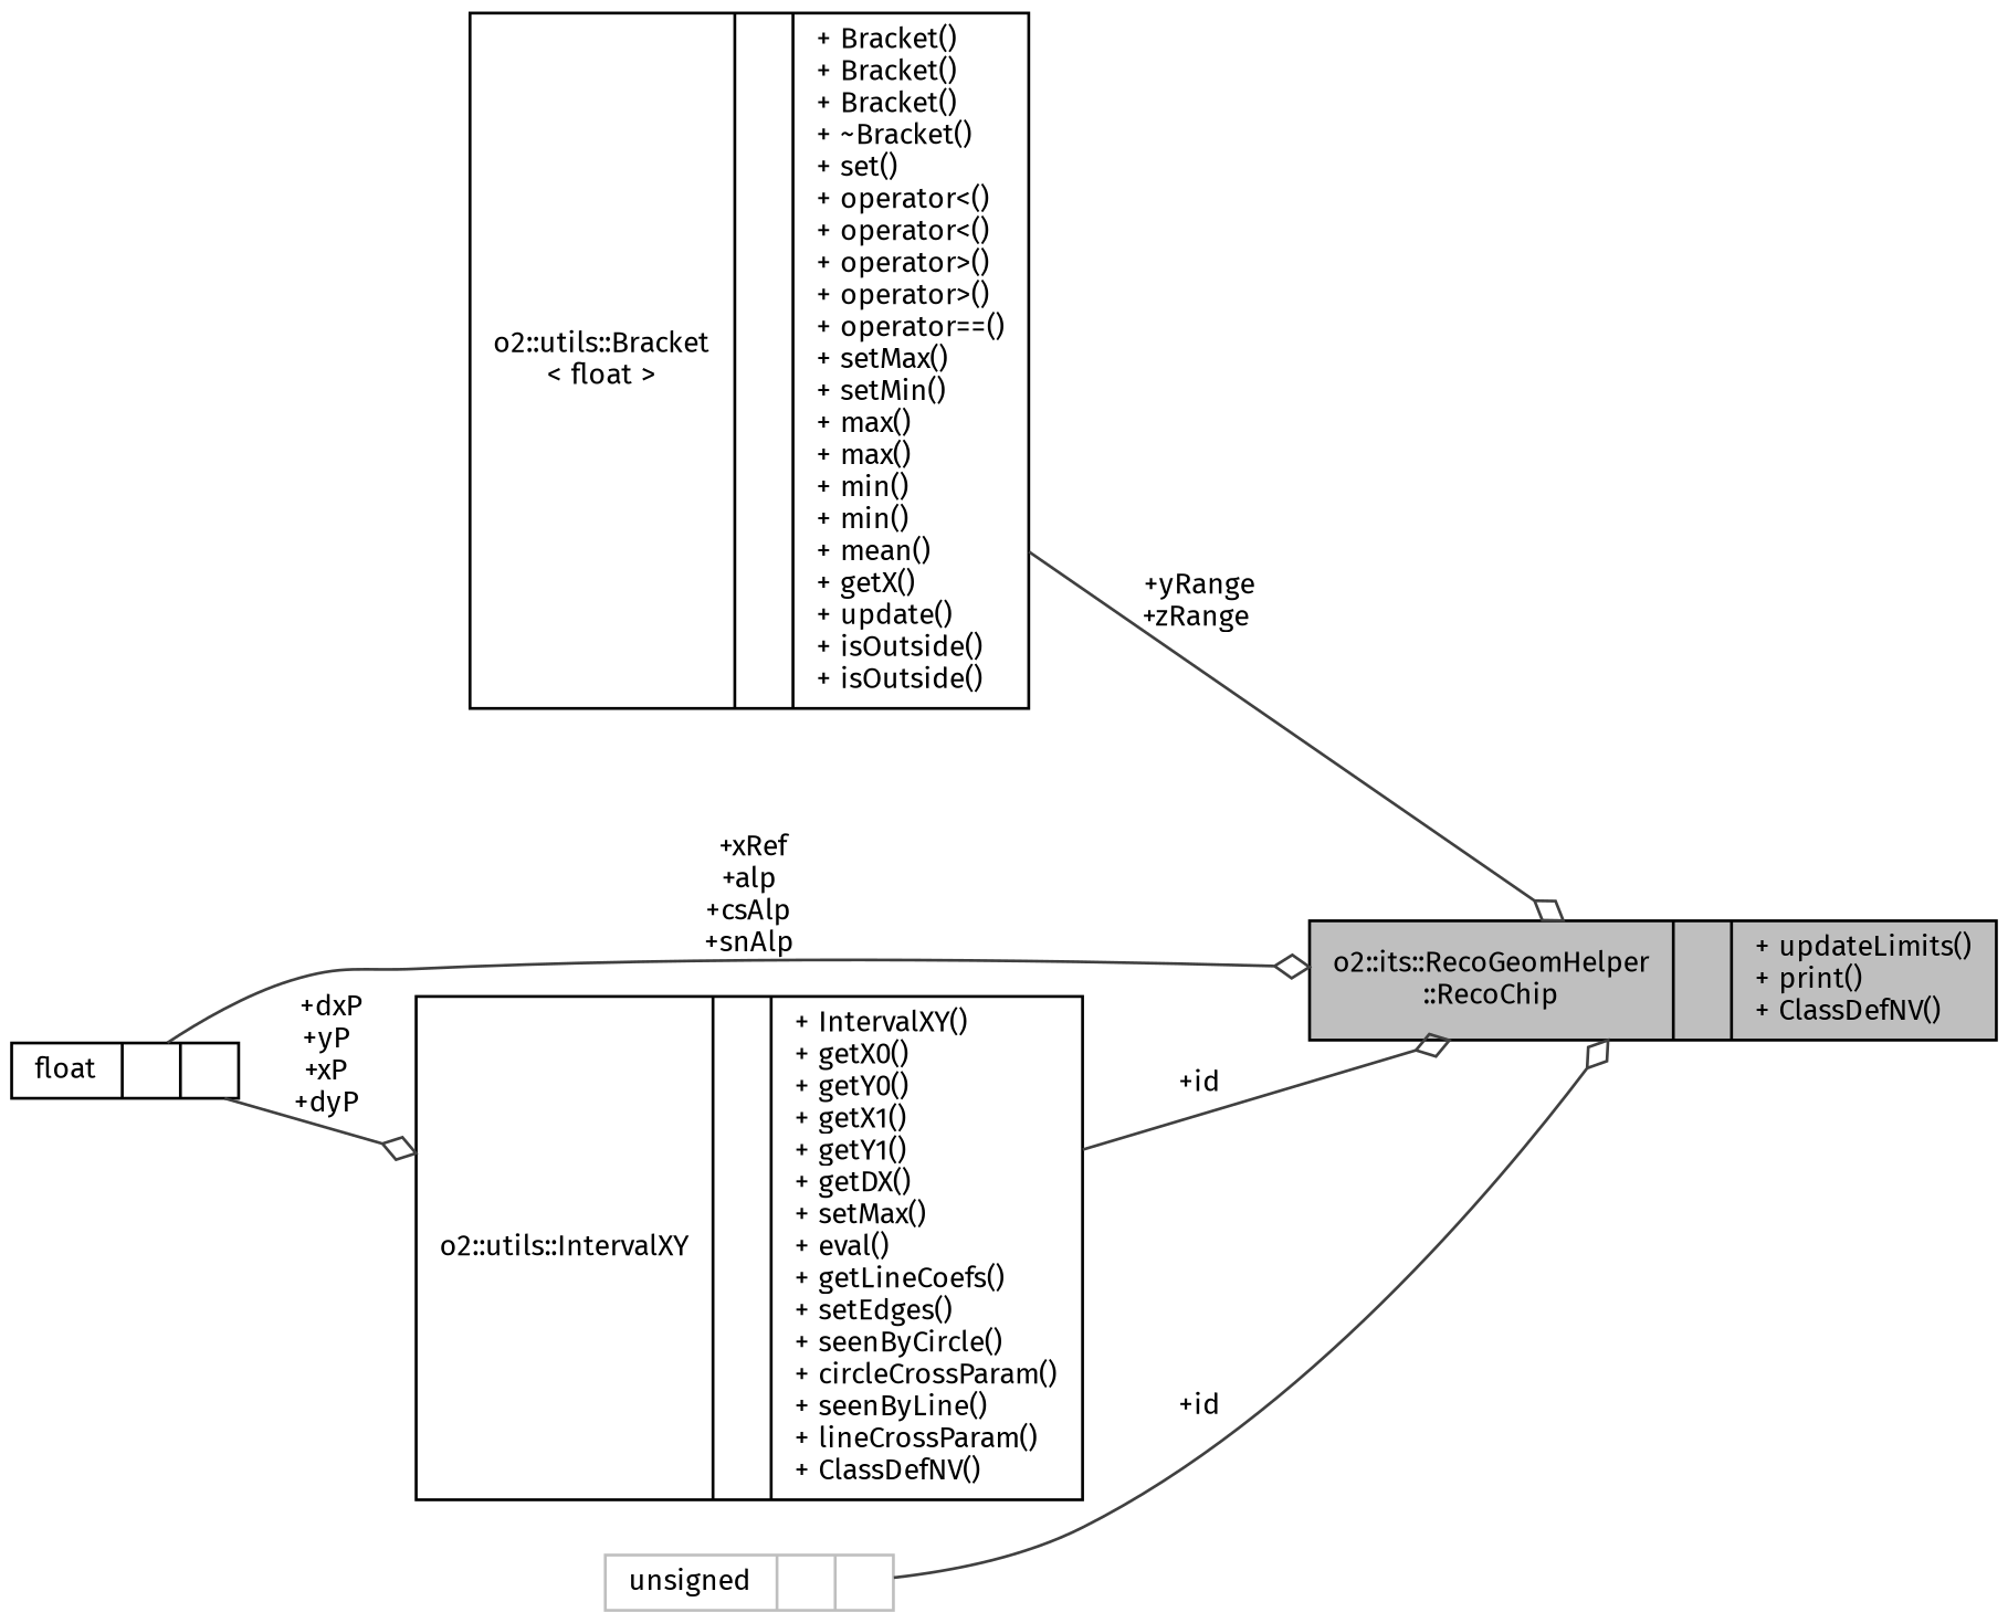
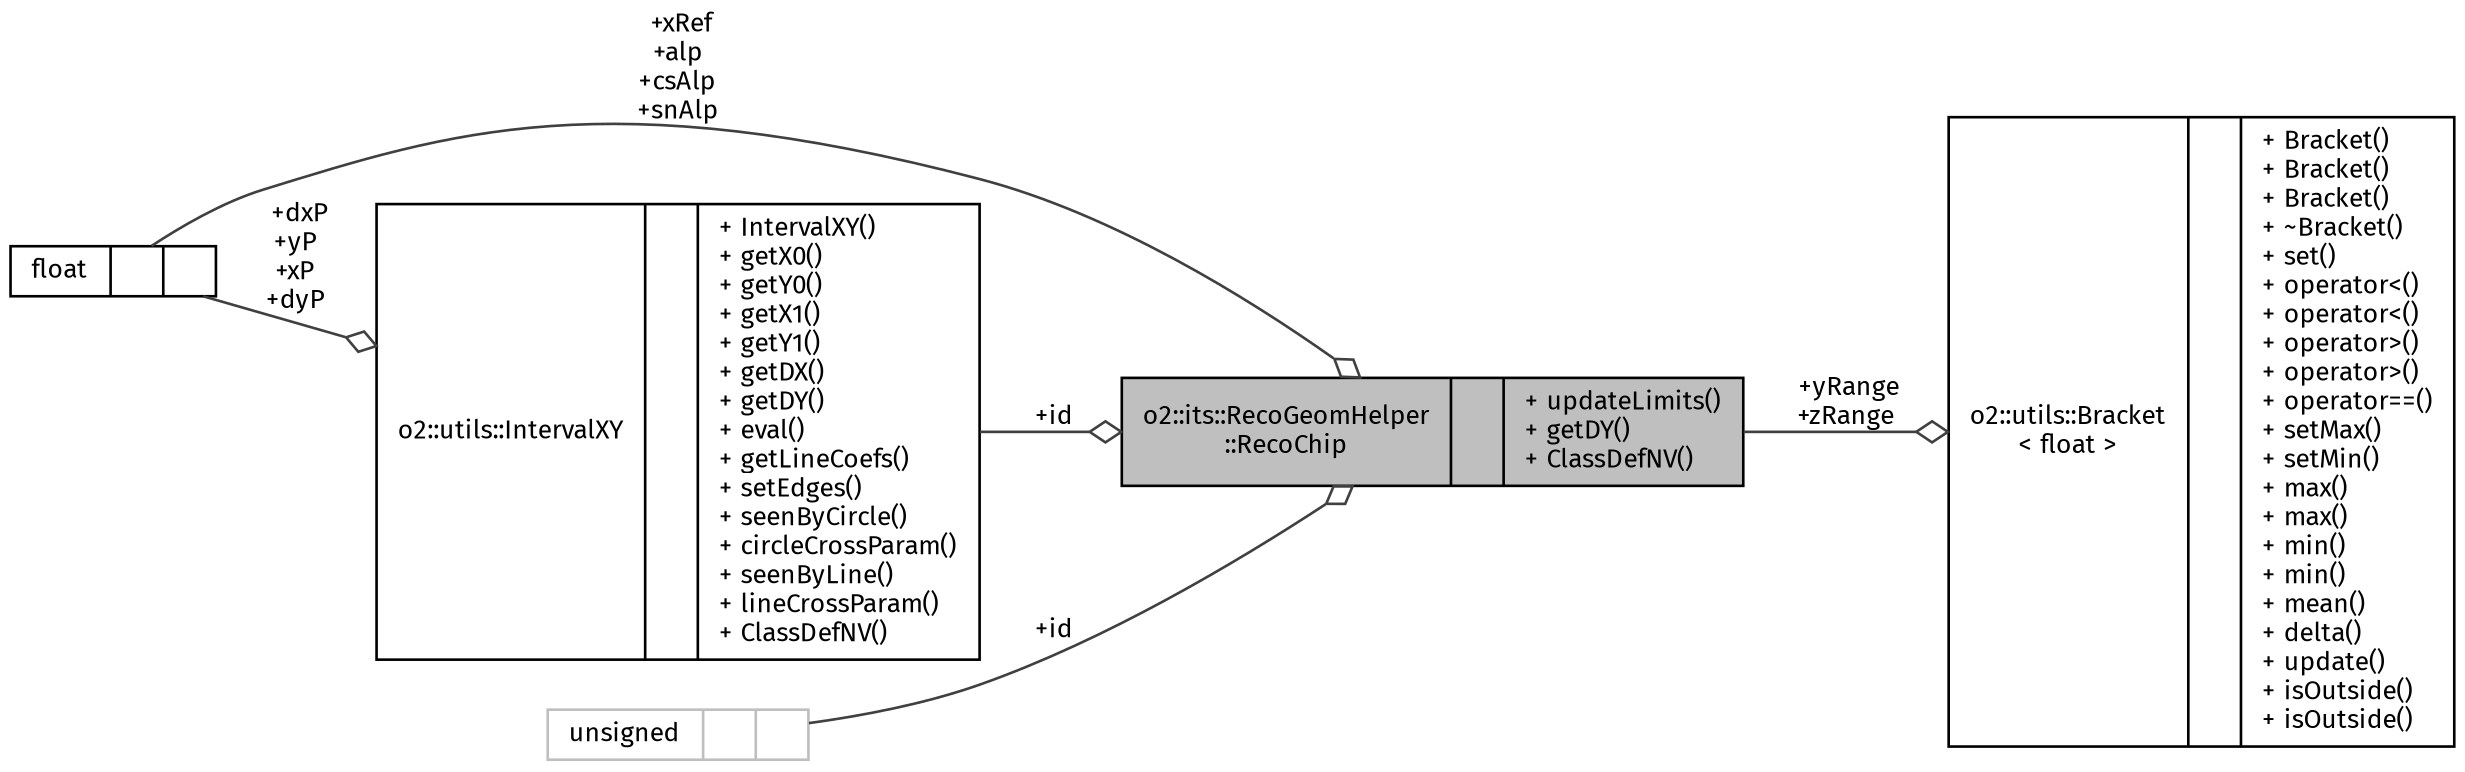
  digraph {
    fontname="Fira Sans"
    rankdir=LR
    node [color=black fontname="Fira Sans" fontsize=10 shape=record]
    edge [arrowhead=odiamond color=grey25 fontname="Fira Sans" fontsize=10 labelfontname=Helvetica labelfontsize=10 style=solid]
-   n1 [fillcolor=grey75 fontcolor=black height=0.2 label="{o2::its::RecoGeomHelper\l::RecoChip\n||+ updateLimits()\l+ print()\l+ ClassDefNV()\l}" style=filled width=0.4]
-   n2 [height=0.2 label="{o2::utils::Bracket\l\< float \>\n||+ Bracket()\l+ Bracket()\l+ Bracket()\l+ ~Bracket()\l+ set()\l+ operator\<()\l+ operator\<()\l+ operator\>()\l+ operator\>()\l+ operator==()\l+ setMax()\l+ setMin()\l+ max()\l+ max()\l+ min()\l+ min()\l+ mean()\l+ getX()\l+ update()\l+ isOutside()\l+ isOutside()\l}" width=0.4]
+   n1 [fillcolor=grey75 fontcolor=black height=0.2 label="{o2::its::RecoGeomHelper\l::RecoChip\n||+ updateLimits()\l+ getDY()\l+ ClassDefNV()\l}" style=filled width=0.4]
+   n2 [height=0.2 label="{o2::utils::Bracket\l\< float \>\n||+ Bracket()\l+ Bracket()\l+ Bracket()\l+ ~Bracket()\l+ set()\l+ operator\<()\l+ operator\<()\l+ operator\>()\l+ operator\>()\l+ operator==()\l+ setMax()\l+ setMin()\l+ max()\l+ max()\l+ min()\l+ min()\l+ mean()\l+ delta()\l+ update()\l+ isOutside()\l+ isOutside()\l}" width=0.4]
    n3 [height=0.2 label="{float\n||}" width=0.4]
-   n4 [height=0.2 label="{o2::utils::IntervalXY\n||+ IntervalXY()\l+ getX0()\l+ getY0()\l+ getX1()\l+ getY1()\l+ getDX()\l+ setMax()\l+ eval()\l+ getLineCoefs()\l+ setEdges()\l+ seenByCircle()\l+ circleCrossParam()\l+ seenByLine()\l+ lineCrossParam()\l+ ClassDefNV()\l}" width=0.4]
+   n4 [height=0.2 label="{o2::utils::IntervalXY\n||+ IntervalXY()\l+ getX0()\l+ getY0()\l+ getX1()\l+ getY1()\l+ getDX()\l+ getDY()\l+ eval()\l+ getLineCoefs()\l+ setEdges()\l+ seenByCircle()\l+ circleCrossParam()\l+ seenByLine()\l+ lineCrossParam()\l+ ClassDefNV()\l}" width=0.4]
    n5 [color=grey75 height=0.2 label="{unsigned\n||}" width=0.4]
-   n2 -> n1 [label=" +yRange\n+zRange"]
+   n1 -> n2 [label=" +yRange\n+zRange"]
    n3 -> n1 [label=" +xRef\n+alp\n+csAlp\n+snAlp"]
    n3 -> n4 [label=" +dxP\n+yP\n+xP\n+dyP"]
    n4 -> n1 [label=" +id"]
    n5 -> n1 [label=" +id"]
  }
